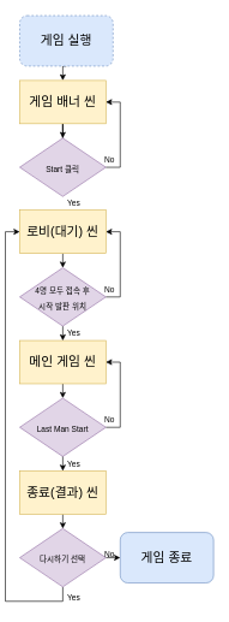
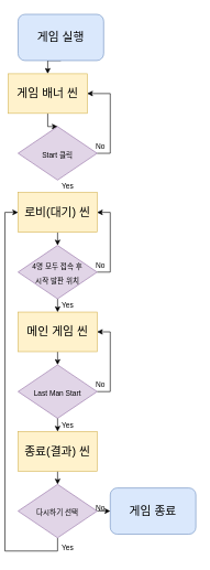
  <mxCell id="0" />
  <mxCell id="1" parent="0" />
  <mxCell id="2" style="edgeStyle=orthogonalEdgeStyle;rounded=0;orthogonalLoop=1;jettySize=auto;html=1;exitX=0.5;exitY=1;exitDx=0;exitDy=0;entryX=0.5;entryY=0;entryDx=0;entryDy=0;fontSize=18;" edge="1" parent="1" source="3" target="5"><mxGeometry relative="1" as="geometry" /></mxCell>
- <mxCell id="3" value="&lt;font style=&quot;font-size: 18px&quot;&gt;게임 실행&lt;/font&gt;" style="rounded=1;whiteSpace=wrap;html=1;fillColor=#dae8fc;strokeColor=#6c8ebf;dashed=1;" vertex="1" parent="1"><mxGeometry x="20" y="20" width="130" height="70" as="geometry" /></mxCell>
+ <mxCell id="3" value="&lt;font style=&quot;font-size: 18px&quot;&gt;게임 실행&lt;/font&gt;" style="rounded=1;whiteSpace=wrap;html=1;fillColor=#dae8fc;strokeColor=#6c8ebf;" vertex="1" parent="1"><mxGeometry x="20" y="20" width="130" height="70" as="geometry" /></mxCell>
  <mxCell id="4" style="edgeStyle=orthogonalEdgeStyle;rounded=0;orthogonalLoop=1;jettySize=auto;html=1;exitX=0.5;exitY=1;exitDx=0;exitDy=0;fontSize=11;" edge="1" parent="1" source="5" target="23"><mxGeometry relative="1" as="geometry" /></mxCell>
- <mxCell id="5" value="게임 배너 씬" style="rounded=0;whiteSpace=wrap;html=1;fontSize=18;fillColor=#fff2cc;strokeColor=#d6b656;" vertex="1" parent="1"><mxGeometry x="20" y="110" width="120" height="60" as="geometry" /></mxCell>
+ <mxCell id="5" value="게임 배너 씬" style="rounded=0;whiteSpace=wrap;html=1;fontSize=18;fillColor=#fff2cc;strokeColor=#d6b656;" vertex="1" parent="1"><mxGeometry x="5" y="110" width="120" height="60" as="geometry" /></mxCell>
  <mxCell id="6" style="edgeStyle=orthogonalEdgeStyle;rounded=0;orthogonalLoop=1;jettySize=auto;html=1;exitX=0.5;exitY=1;exitDx=0;exitDy=0;entryX=0.5;entryY=0;entryDx=0;entryDy=0;fontSize=11;" edge="1" parent="1" source="7" target="17"><mxGeometry relative="1" as="geometry" /></mxCell>
  <mxCell id="7" value="로비(대기) 씬" style="rounded=0;whiteSpace=wrap;html=1;fontSize=18;fillColor=#fff2cc;strokeColor=#d6b656;" vertex="1" parent="1"><mxGeometry x="20" y="290" width="120" height="60" as="geometry" /></mxCell>
  <mxCell id="8" style="edgeStyle=orthogonalEdgeStyle;rounded=0;orthogonalLoop=1;jettySize=auto;html=1;exitX=0.5;exitY=1;exitDx=0;exitDy=0;entryX=0.5;entryY=0;entryDx=0;entryDy=0;fontSize=11;" edge="1" parent="1" source="9" target="14"><mxGeometry relative="1" as="geometry" /></mxCell>
  <mxCell id="9" value="메인 게임 씬" style="rounded=0;whiteSpace=wrap;html=1;fontSize=18;fillColor=#fff2cc;strokeColor=#d6b656;" vertex="1" parent="1"><mxGeometry x="20" y="471" width="120" height="60" as="geometry" /></mxCell>
  <mxCell id="10" style="edgeStyle=orthogonalEdgeStyle;rounded=0;orthogonalLoop=1;jettySize=auto;html=1;exitX=0.5;exitY=1;exitDx=0;exitDy=0;entryX=0.5;entryY=0;entryDx=0;entryDy=0;fontSize=11;" edge="1" parent="1" source="11" target="27"><mxGeometry relative="1" as="geometry" /></mxCell>
  <mxCell id="11" value="종료(결과) 씬" style="rounded=0;whiteSpace=wrap;html=1;fontSize=18;fillColor=#fff2cc;strokeColor=#d6b656;" vertex="1" parent="1"><mxGeometry x="20" y="652" width="120" height="60" as="geometry" /></mxCell>
  <mxCell id="12" style="edgeStyle=orthogonalEdgeStyle;rounded=0;orthogonalLoop=1;jettySize=auto;html=1;entryX=0.5;entryY=0;entryDx=0;entryDy=0;fontSize=11;" edge="1" parent="1" target="11"><mxGeometry relative="1" as="geometry"><mxPoint x="80" y="621" as="sourcePoint" /></mxGeometry></mxCell>
  <mxCell id="13" style="edgeStyle=orthogonalEdgeStyle;rounded=0;orthogonalLoop=1;jettySize=auto;html=1;exitX=1;exitY=0.5;exitDx=0;exitDy=0;entryX=1;entryY=0.5;entryDx=0;entryDy=0;fontSize=11;" edge="1" parent="1" source="14" target="9"><mxGeometry relative="1" as="geometry" /></mxCell>
  <mxCell id="14" value="&lt;span style=&quot;font-size: 11px&quot;&gt;Last Man Start&lt;/span&gt;" style="rhombus;whiteSpace=wrap;html=1;fontSize=18;fillColor=#e1d5e7;strokeColor=#9673a6;" vertex="1" parent="1"><mxGeometry x="20" y="551" width="120" height="81" as="geometry" /></mxCell>
  <mxCell id="15" style="edgeStyle=orthogonalEdgeStyle;rounded=0;orthogonalLoop=1;jettySize=auto;html=1;exitX=0.5;exitY=1;exitDx=0;exitDy=0;entryX=0.5;entryY=0;entryDx=0;entryDy=0;fontSize=11;" edge="1" parent="1" source="17" target="9"><mxGeometry relative="1" as="geometry" /></mxCell>
  <mxCell id="16" style="edgeStyle=orthogonalEdgeStyle;rounded=0;orthogonalLoop=1;jettySize=auto;html=1;exitX=1;exitY=0.5;exitDx=0;exitDy=0;fontSize=11;entryX=1;entryY=0.5;entryDx=0;entryDy=0;" edge="1" parent="1" source="17" target="7"><mxGeometry relative="1" as="geometry"><mxPoint x="180" y="320" as="targetPoint" /></mxGeometry></mxCell>
  <mxCell id="17" value="&lt;span style=&quot;font-size: 11px&quot;&gt;4명 모두 접속 후&lt;br&gt;시작 발판 위치&lt;br&gt;&lt;/span&gt;" style="rhombus;whiteSpace=wrap;html=1;fontSize=18;fillColor=#e1d5e7;strokeColor=#9673a6;" vertex="1" parent="1"><mxGeometry x="20" y="370" width="120" height="81" as="geometry" /></mxCell>
  <mxCell id="18" value="Yes" style="text;html=1;align=center;verticalAlign=middle;resizable=0;points=[];autosize=1;strokeColor=none;fillColor=none;fontSize=11;" vertex="1" parent="1"><mxGeometry x="80" y="451" width="30" height="20" as="geometry" /></mxCell>
  <mxCell id="19" value="Yes" style="text;html=1;align=center;verticalAlign=middle;resizable=0;points=[];autosize=1;strokeColor=none;fillColor=none;fontSize=11;" vertex="1" parent="1"><mxGeometry x="80" y="632" width="30" height="20" as="geometry" /></mxCell>
  <mxCell id="20" value="No" style="text;html=1;align=center;verticalAlign=middle;resizable=0;points=[];autosize=1;strokeColor=none;fillColor=none;fontSize=11;" vertex="1" parent="1"><mxGeometry x="130" y="571" width="30" height="20" as="geometry" /></mxCell>
  <mxCell id="21" value="No" style="text;html=1;align=center;verticalAlign=middle;resizable=0;points=[];autosize=1;strokeColor=none;fillColor=none;fontSize=11;" vertex="1" parent="1"><mxGeometry x="130" y="390" width="30" height="20" as="geometry" /></mxCell>
  <mxCell id="22" style="edgeStyle=orthogonalEdgeStyle;rounded=0;orthogonalLoop=1;jettySize=auto;html=1;exitX=1;exitY=0.5;exitDx=0;exitDy=0;entryX=1;entryY=0.5;entryDx=0;entryDy=0;fontSize=11;" edge="1" parent="1" source="23" target="5"><mxGeometry relative="1" as="geometry" /></mxCell>
  <mxCell id="23" value="&lt;span style=&quot;font-size: 11px&quot;&gt;Start 클릭&lt;br&gt;&lt;/span&gt;" style="rhombus;whiteSpace=wrap;html=1;fontSize=18;fillColor=#e1d5e7;strokeColor=#9673a6;" vertex="1" parent="1"><mxGeometry x="20" y="190" width="120" height="81" as="geometry" /></mxCell>
  <mxCell id="24" value="&lt;font style=&quot;font-size: 18px&quot;&gt;게임 종료&lt;/font&gt;" style="rounded=1;whiteSpace=wrap;html=1;fillColor=#dae8fc;strokeColor=#6c8ebf;" vertex="1" parent="1"><mxGeometry x="160" y="737.5" width="130" height="70" as="geometry" /></mxCell>
  <mxCell id="25" style="edgeStyle=orthogonalEdgeStyle;rounded=0;orthogonalLoop=1;jettySize=auto;html=1;exitX=1;exitY=0.5;exitDx=0;exitDy=0;entryX=0;entryY=0.5;entryDx=0;entryDy=0;fontSize=11;" edge="1" parent="1" source="27" target="24"><mxGeometry relative="1" as="geometry" /></mxCell>
  <mxCell id="26" style="edgeStyle=orthogonalEdgeStyle;rounded=0;orthogonalLoop=1;jettySize=auto;html=1;exitX=0.5;exitY=1;exitDx=0;exitDy=0;entryX=0;entryY=0.5;entryDx=0;entryDy=0;fontSize=11;" edge="1" parent="1" source="27" target="7"><mxGeometry relative="1" as="geometry" /></mxCell>
  <mxCell id="27" value="&lt;span style=&quot;font-size: 11px&quot;&gt;다시하기 선택&lt;/span&gt;" style="rhombus;whiteSpace=wrap;html=1;fontSize=18;fillColor=#e1d5e7;strokeColor=#9673a6;" vertex="1" parent="1"><mxGeometry x="20" y="732" width="120" height="81" as="geometry" /></mxCell>
  <mxCell id="28" value="Yes" style="text;html=1;align=center;verticalAlign=middle;resizable=0;points=[];autosize=1;strokeColor=none;fillColor=none;fontSize=11;" vertex="1" parent="1"><mxGeometry x="80" y="818.5" width="30" height="20" as="geometry" /></mxCell>
  <mxCell id="29" value="No" style="text;html=1;align=center;verticalAlign=middle;resizable=0;points=[];autosize=1;strokeColor=none;fillColor=none;fontSize=11;" vertex="1" parent="1"><mxGeometry x="130" y="757.5" width="30" height="20" as="geometry" /></mxCell>
  <mxCell id="30" value="Yes" style="text;html=1;align=center;verticalAlign=middle;resizable=0;points=[];autosize=1;strokeColor=none;fillColor=none;fontSize=11;" vertex="1" parent="1"><mxGeometry x="80" y="271" width="30" height="20" as="geometry" /></mxCell>
  <mxCell id="31" value="No" style="text;html=1;align=center;verticalAlign=middle;resizable=0;points=[];autosize=1;strokeColor=none;fillColor=none;fontSize=11;" vertex="1" parent="1"><mxGeometry x="130" y="210" width="30" height="20" as="geometry" /></mxCell>
